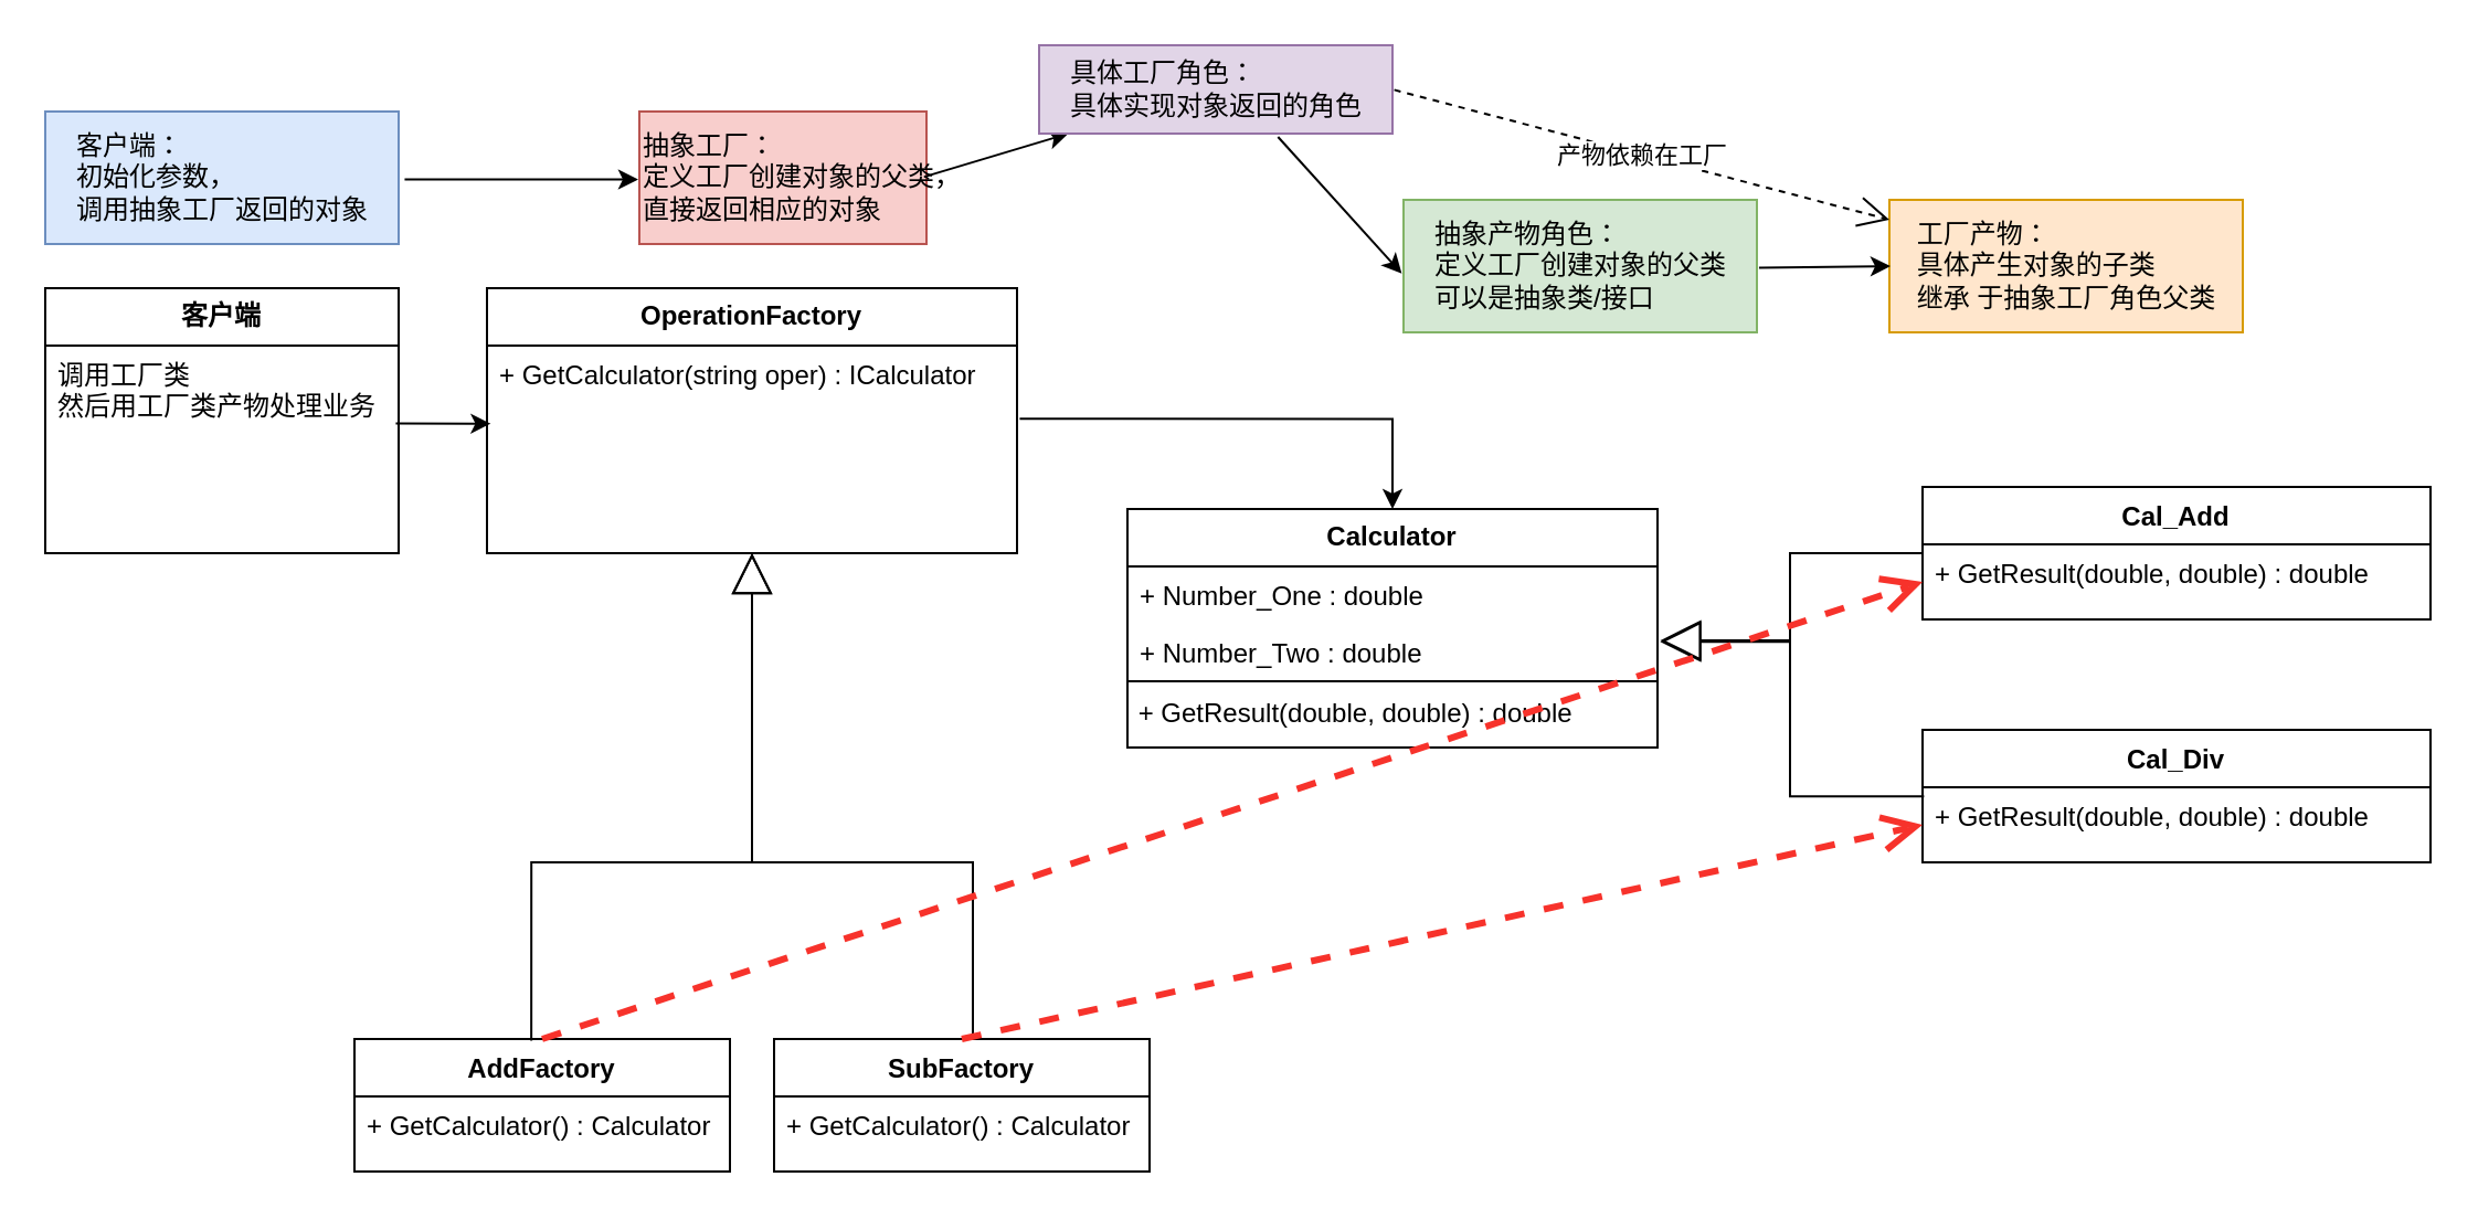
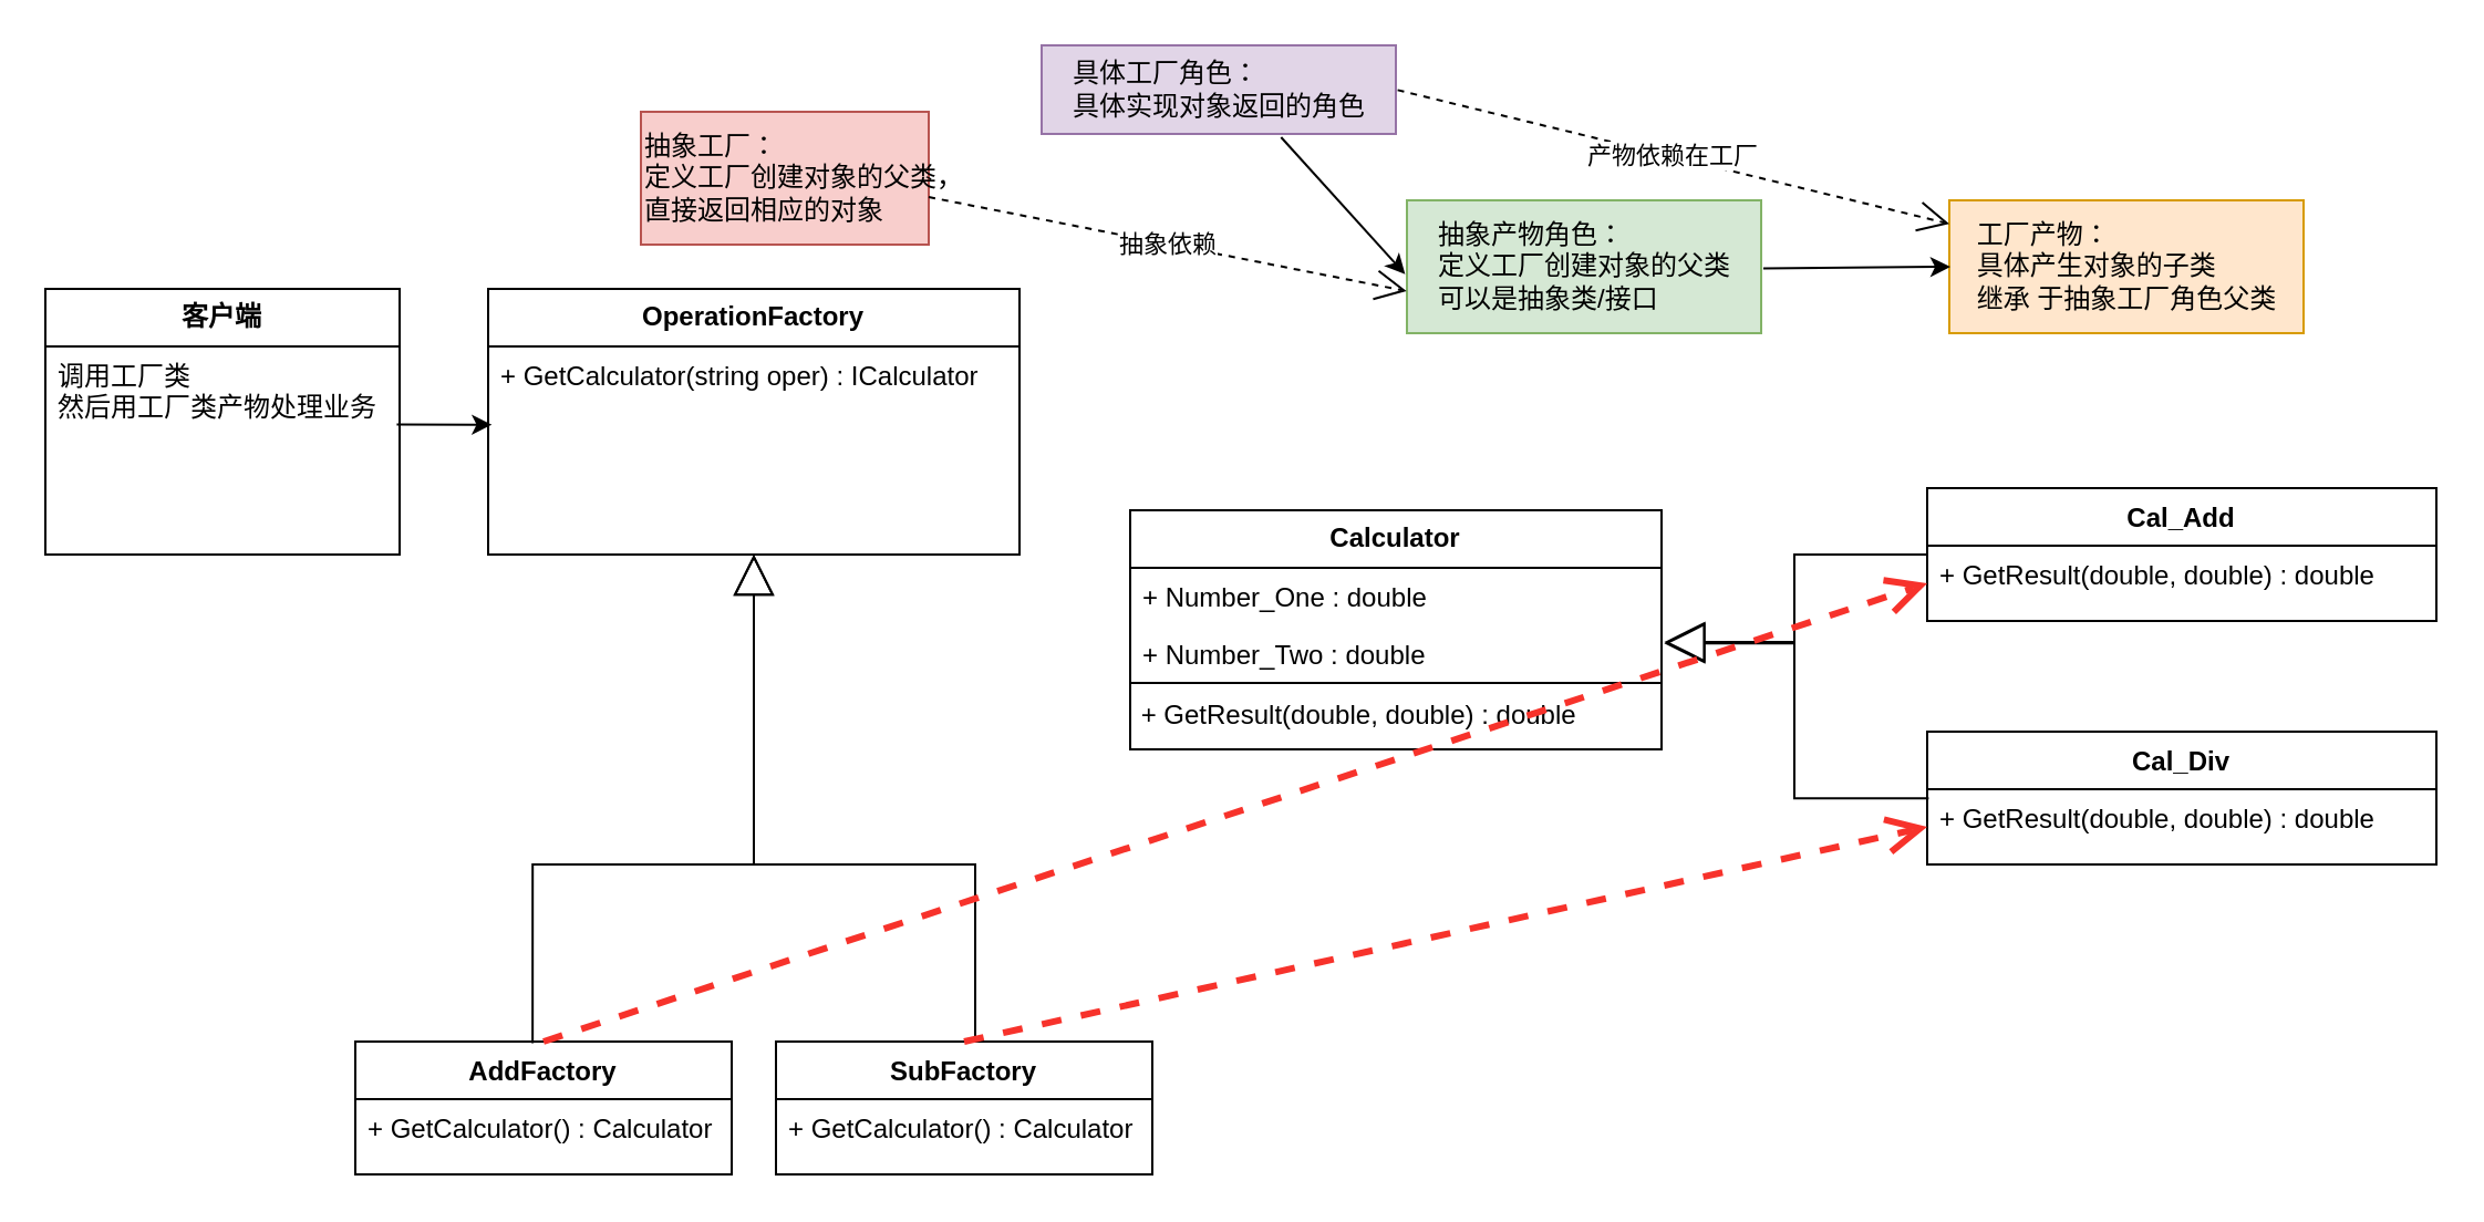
  <mxCell id="0" />
  <mxCell id="1" parent="0" />
  <mxCell id="2" value="&lt;b&gt;客户端&lt;/b&gt;" style="swimlane;fontStyle=0;childLayout=stackLayout;horizontal=1;startSize=26;fillColor=none;horizontalStack=0;resizeParent=1;resizeParentMax=0;resizeLast=0;collapsible=1;marginBottom=0;whiteSpace=wrap;html=1;" parent="1" vertex="1"><mxGeometry y="130" width="160" height="120" as="geometry" x="20" /></mxCell>
  <mxCell id="3" value="调用工厂类&lt;br&gt;然后用工厂类产物处理业务" style="text;strokeColor=none;fillColor=none;align=left;verticalAlign=top;spacingLeft=4;spacingRight=4;overflow=hidden;rotatable=0;points=[[0,0.5],[1,0.5]];portConstraint=eastwest;whiteSpace=wrap;html=1;" parent="2" vertex="1"><mxGeometry y="26" width="160" height="94" as="geometry" /></mxCell>
  <mxCell id="4" value="&lt;b&gt;OperationFactory&lt;/b&gt;" style="swimlane;fontStyle=0;childLayout=stackLayout;horizontal=1;startSize=26;fillColor=none;horizontalStack=0;resizeParent=1;resizeParentMax=0;resizeLast=0;collapsible=1;marginBottom=0;whiteSpace=wrap;html=1;" parent="1" vertex="1"><mxGeometry x="220" y="130" width="240" height="120" as="geometry" /></mxCell>
  <mxCell id="5" value="+ GetCalculator(string oper) : ICalculator" style="text;strokeColor=none;fillColor=none;align=left;verticalAlign=top;spacingLeft=4;spacingRight=4;overflow=hidden;rotatable=1;points=[[0,0.5],[1,0.5]];portConstraint=eastwest;whiteSpace=wrap;html=1;movable=1;resizable=1;deletable=1;editable=1;locked=0;connectable=1;" parent="4" vertex="1"><mxGeometry y="26" width="240" height="94" as="geometry" /></mxCell>
  <mxCell id="6" value="抽象工厂：&lt;br&gt;定义工厂创建对象的父类，&lt;br&gt;直接返回相应的对象" style="text;html=1;align=left;verticalAlign=middle;resizable=0;points=[];autosize=1;strokeColor=#b85450;fillColor=#f8cecc;" parent="1" vertex="1"><mxGeometry x="289" y="50" width="130" height="60" as="geometry" /></mxCell>
- <mxCell id="7" value="&lt;div style=&quot;text-align: left;&quot;&gt;&lt;span style=&quot;background-color: initial;&quot;&gt;客户端：&lt;/span&gt;&lt;/div&gt;&lt;div style=&quot;text-align: left;&quot;&gt;&lt;span style=&quot;background-color: initial;&quot;&gt;初始化参数，&lt;/span&gt;&lt;/div&gt;&lt;div style=&quot;text-align: left;&quot;&gt;&lt;span style=&quot;background-color: initial;&quot;&gt;调用抽象工厂返回的对象&lt;/span&gt;&lt;/div&gt;" style="text;html=1;align=center;verticalAlign=middle;resizable=0;points=[];autosize=1;strokeColor=#6c8ebf;fillColor=#dae8fc;" parent="1" vertex="1"><mxGeometry y="50" width="160" height="60" as="geometry" x="20" /></mxCell>
- <mxCell id="8" value="" style="edgeStyle=none;orthogonalLoop=1;jettySize=auto;html=1;rounded=0;entryX=-0.004;entryY=0.513;entryDx=0;entryDy=0;entryPerimeter=0;exitX=1.017;exitY=0.513;exitDx=0;exitDy=0;exitPerimeter=0;" parent="1" edge="1" target="6" source="7"><mxGeometry width="100" relative="1" as="geometry"><mxPoint x="180" y="60.127" as="sourcePoint" /><mxPoint x="288.48" y="60.3" as="targetPoint" /><Array as="points" /></mxGeometry></mxCell>
  <mxCell id="9" value="&lt;b style=&quot;border-color: var(--border-color);&quot;&gt;Calculator&lt;/b&gt;" style="swimlane;fontStyle=0;childLayout=stackLayout;horizontal=1;startSize=26;fillColor=none;horizontalStack=0;resizeParent=1;resizeParentMax=0;resizeLast=0;collapsible=1;marginBottom=0;whiteSpace=wrap;html=1;" parent="1" vertex="1"><mxGeometry x="510" y="230" width="240" height="108" as="geometry" /></mxCell>
  <mxCell id="10" value="+ Number_One : double" style="text;strokeColor=none;fillColor=none;align=left;verticalAlign=top;spacingLeft=4;spacingRight=4;overflow=hidden;rotatable=0;points=[[0,0.5],[1,0.5]];portConstraint=eastwest;whiteSpace=wrap;html=1;" parent="9" vertex="1"><mxGeometry y="26" width="240" height="26" as="geometry" /></mxCell>
  <mxCell id="11" value="+ Number_Two : double" style="text;strokeColor=none;fillColor=none;align=left;verticalAlign=top;spacingLeft=4;spacingRight=4;overflow=hidden;rotatable=0;points=[[0,0.5],[1,0.5]];portConstraint=eastwest;whiteSpace=wrap;html=1;" parent="9" vertex="1"><mxGeometry y="52" width="240" height="26" as="geometry" /></mxCell>
  <mxCell id="12" value="&amp;nbsp;+ GetResult(double, double) : double" style="text;html=1;align=left;verticalAlign=middle;resizable=0;points=[];autosize=1;strokeColor=default;fillColor=none;" parent="9" vertex="1"><mxGeometry y="78" width="240" height="30" as="geometry" /></mxCell>
  <mxCell id="13" value="Cal_Add" style="swimlane;fontStyle=1;align=center;verticalAlign=top;childLayout=stackLayout;horizontal=1;startSize=26;horizontalStack=0;resizeParent=1;resizeParentMax=0;resizeLast=0;collapsible=1;marginBottom=0;whiteSpace=wrap;html=1;" parent="1" vertex="1"><mxGeometry x="870" y="220" width="230" height="60" as="geometry" /></mxCell>
  <mxCell id="14" value="+ GetResult(double, double) : double" style="text;strokeColor=none;fillColor=none;align=left;verticalAlign=top;spacingLeft=4;spacingRight=4;overflow=hidden;rotatable=0;points=[[0,0.5],[1,0.5]];portConstraint=eastwest;whiteSpace=wrap;html=1;" parent="13" vertex="1"><mxGeometry y="26" width="230" height="34" as="geometry" /></mxCell>
  <mxCell id="15" value="Cal_Div" style="swimlane;fontStyle=1;align=center;verticalAlign=top;childLayout=stackLayout;horizontal=1;startSize=26;horizontalStack=0;resizeParent=1;resizeParentMax=0;resizeLast=0;collapsible=1;marginBottom=0;whiteSpace=wrap;html=1;" parent="1" vertex="1"><mxGeometry x="870" y="330" width="230" height="60" as="geometry" /></mxCell>
  <mxCell id="16" value="+ GetResult(double, double) : double" style="text;strokeColor=none;fillColor=none;align=left;verticalAlign=top;spacingLeft=4;spacingRight=4;overflow=hidden;rotatable=0;points=[[0,0.5],[1,0.5]];portConstraint=eastwest;whiteSpace=wrap;html=1;" parent="15" vertex="1"><mxGeometry y="26" width="230" height="34" as="geometry" /></mxCell>
  <mxCell id="17" value="" style="endArrow=block;endSize=16;endFill=0;html=1;rounded=0;exitX=-0.001;exitY=0.002;exitDx=0;exitDy=0;exitPerimeter=0;edgeStyle=orthogonalEdgeStyle;entryX=1.005;entryY=0.312;entryDx=0;entryDy=0;entryPerimeter=0;" parent="1" target="11" edge="1"><mxGeometry x="-0.001" width="160" relative="1" as="geometry"><mxPoint x="870" y="249.998" as="sourcePoint" /><mxPoint x="751.67" y="303.262" as="targetPoint" /><Array as="points"><mxPoint x="810" y="250" /><mxPoint x="810" y="290" /></Array><mxPoint as="offset" /></mxGeometry></mxCell>
  <mxCell id="18" value="" style="endArrow=block;endSize=16;endFill=0;html=1;rounded=0;edgeStyle=orthogonalEdgeStyle;entryX=1.005;entryY=0.289;entryDx=0;entryDy=0;entryPerimeter=0;exitX=0.003;exitY=0.121;exitDx=0;exitDy=0;exitPerimeter=0;" parent="1" source="16" target="11" edge="1"><mxGeometry x="-0.001" width="160" relative="1" as="geometry"><mxPoint x="860" y="400" as="sourcePoint" /><mxPoint x="790" y="310" as="targetPoint" /><mxPoint as="offset" /><Array as="points"><mxPoint x="810" y="360" /><mxPoint x="810" y="290" /></Array></mxGeometry></mxCell>
  <mxCell id="19" value="&lt;div style=&quot;text-align: left;&quot;&gt;&lt;span style=&quot;background-color: initial;&quot;&gt;抽象产物角色：&lt;/span&gt;&lt;/div&gt;&lt;div style=&quot;text-align: left;&quot;&gt;&lt;span style=&quot;background-color: initial;&quot;&gt;定义工厂创建对象的父类&lt;/span&gt;&lt;/div&gt;&lt;div style=&quot;text-align: left;&quot;&gt;&lt;span style=&quot;background-color: initial;&quot;&gt;可以是抽象类/接口&lt;/span&gt;&lt;/div&gt;" style="text;html=1;align=center;verticalAlign=middle;resizable=0;points=[];autosize=1;strokeColor=#82b366;fillColor=#d5e8d4;" parent="1" vertex="1"><mxGeometry x="635" y="90" width="160" height="60" as="geometry" /></mxCell>
- <mxCell id="20" value="&lt;div style=&quot;text-align: left;&quot;&gt;&lt;span style=&quot;background-color: initial;&quot;&gt;工厂产物：&lt;/span&gt;&lt;/div&gt;&lt;div style=&quot;text-align: left;&quot;&gt;&lt;span style=&quot;background-color: initial;&quot;&gt;具体产生对象的子类&lt;/span&gt;&lt;/div&gt;&lt;div style=&quot;text-align: left;&quot;&gt;&lt;span style=&quot;background-color: initial;&quot;&gt;继承 于抽象工厂角色父类&lt;/span&gt;&lt;/div&gt;" style="text;html=1;align=center;verticalAlign=middle;resizable=0;points=[];autosize=1;strokeColor=#d79b00;fillColor=#ffe6cc;" parent="1" vertex="1"><mxGeometry x="855" y="90" width="160" height="60" as="geometry" /></mxCell>
- <mxCell id="21" value="" style="edgeStyle=none;orthogonalLoop=1;jettySize=auto;html=1;rounded=0;exitX=0.992;exitY=0.493;exitDx=0;exitDy=0;exitPerimeter=0;" parent="1" edge="1" target="33" source="6"><mxGeometry width="100" relative="1" as="geometry"><mxPoint x="418.74" y="60" as="sourcePoint" /><mxPoint x="550" y="30" as="targetPoint" /><Array as="points" /></mxGeometry></mxCell>
+ <mxCell id="20" value="&lt;div style=&quot;text-align: left;&quot;&gt;&lt;span style=&quot;background-color: initial;&quot;&gt;工厂产物：&lt;/span&gt;&lt;/div&gt;&lt;div style=&quot;text-align: left;&quot;&gt;&lt;span style=&quot;background-color: initial;&quot;&gt;具体产生对象的子类&lt;/span&gt;&lt;/div&gt;&lt;div style=&quot;text-align: left;&quot;&gt;&lt;span style=&quot;background-color: initial;&quot;&gt;继承 于抽象工厂角色父类&lt;/span&gt;&lt;/div&gt;" style="text;html=1;align=center;verticalAlign=middle;resizable=0;points=[];autosize=1;strokeColor=#d79b00;fillColor=#ffe6cc;" parent="1" vertex="1"><mxGeometry x="880" y="90" width="160" height="60" as="geometry" /></mxCell>
  <mxCell id="22" value="" style="edgeStyle=none;orthogonalLoop=1;jettySize=auto;html=1;rounded=0;exitX=1.006;exitY=0.513;exitDx=0;exitDy=0;exitPerimeter=0;entryX=0.003;entryY=0.5;entryDx=0;entryDy=0;entryPerimeter=0;" parent="1" target="20" edge="1" source="19"><mxGeometry width="100" relative="1" as="geometry"><mxPoint x="833" y="80" as="sourcePoint" /><mxPoint x="903" y="100" as="targetPoint" /><Array as="points" /></mxGeometry></mxCell>
  <mxCell id="23" value="AddFactory" style="swimlane;fontStyle=1;align=center;verticalAlign=top;childLayout=stackLayout;horizontal=1;startSize=26;horizontalStack=0;resizeParent=1;resizeParentMax=0;resizeLast=0;collapsible=1;marginBottom=0;whiteSpace=wrap;html=1;" vertex="1" parent="1"><mxGeometry x="160" y="470" width="170" height="60" as="geometry" /></mxCell>
  <mxCell id="24" value="+ GetCalculator() : Calculator" style="text;strokeColor=none;fillColor=none;align=left;verticalAlign=top;spacingLeft=4;spacingRight=4;overflow=hidden;rotatable=0;points=[[0,0.5],[1,0.5]];portConstraint=eastwest;whiteSpace=wrap;html=1;" vertex="1" parent="23"><mxGeometry y="26" width="170" height="34" as="geometry" /></mxCell>
  <mxCell id="25" value="SubFactory" style="swimlane;fontStyle=1;align=center;verticalAlign=top;childLayout=stackLayout;horizontal=1;startSize=26;horizontalStack=0;resizeParent=1;resizeParentMax=0;resizeLast=0;collapsible=1;marginBottom=0;whiteSpace=wrap;html=1;" vertex="1" parent="1"><mxGeometry x="350" y="470" width="170" height="60" as="geometry" /></mxCell>
  <mxCell id="26" value="+ GetCalculator() : Calculator" style="text;strokeColor=none;fillColor=none;align=left;verticalAlign=top;spacingLeft=4;spacingRight=4;overflow=hidden;rotatable=0;points=[[0,0.5],[1,0.5]];portConstraint=eastwest;whiteSpace=wrap;html=1;" vertex="1" parent="25"><mxGeometry y="26" width="170" height="34" as="geometry" /></mxCell>
  <mxCell id="27" value="" style="endArrow=block;endSize=16;endFill=0;html=1;rounded=0;edgeStyle=orthogonalEdgeStyle;exitX=0.471;exitY=0.013;exitDx=0;exitDy=0;exitPerimeter=0;" edge="1" parent="1" source="23" target="5"><mxGeometry x="-0.001" width="160" relative="1" as="geometry"><mxPoint x="140" y="450" as="sourcePoint" /><mxPoint x="275" y="290" as="targetPoint" /><mxPoint as="offset" /><Array as="points"><mxPoint x="240" y="390" /><mxPoint x="340" y="390" /></Array></mxGeometry></mxCell>
  <mxCell id="28" value="" style="endArrow=block;endSize=16;endFill=0;html=1;rounded=0;edgeStyle=orthogonalEdgeStyle;" edge="1" parent="1" source="25"><mxGeometry x="-0.001" width="160" relative="1" as="geometry"><mxPoint x="675" y="470" as="sourcePoint" /><mxPoint x="340" y="250" as="targetPoint" /><mxPoint as="offset" /><Array as="points"><mxPoint x="440" y="390" /><mxPoint x="340" y="390" /></Array></mxGeometry></mxCell>
  <mxCell id="29" value="" style="endArrow=open;endSize=12;dashed=1;html=1;rounded=0;fillColor=#f8cecc;strokeColor=#f7322b;strokeWidth=3;exitX=0.5;exitY=0;exitDx=0;exitDy=0;entryX=0;entryY=0.5;entryDx=0;entryDy=0;" edge="1" parent="1" source="23" target="14"><mxGeometry x="-0.002" width="160" relative="1" as="geometry"><mxPoint x="214" y="430" as="sourcePoint" /><mxPoint x="574" y="410" as="targetPoint" /><mxPoint as="offset" /></mxGeometry></mxCell>
  <mxCell id="30" value="" style="edgeStyle=none;orthogonalLoop=1;jettySize=auto;html=1;rounded=0;exitX=0.992;exitY=0.375;exitDx=0;exitDy=0;exitPerimeter=0;entryX=0.007;entryY=0.376;entryDx=0;entryDy=0;entryPerimeter=0;" edge="1" parent="1" source="3" target="5"><mxGeometry width="100" relative="1" as="geometry"><mxPoint x="110" y="210" as="sourcePoint" /><mxPoint x="210" y="210" as="targetPoint" /><Array as="points" /></mxGeometry></mxCell>
- <mxCell id="31" value="" style="edgeStyle=orthogonalEdgeStyle;orthogonalLoop=1;jettySize=auto;html=1;rounded=0;exitX=1.005;exitY=0.353;exitDx=0;exitDy=0;exitPerimeter=0;entryX=0.5;entryY=0;entryDx=0;entryDy=0;" edge="1" parent="1" source="5" target="9"><mxGeometry width="100" relative="1" as="geometry"><mxPoint x="520" y="240" as="sourcePoint" /><mxPoint x="620" y="240" as="targetPoint" /></mxGeometry></mxCell>
  <mxCell id="32" value="" style="endArrow=open;endSize=12;dashed=1;html=1;rounded=0;fillColor=#f8cecc;strokeColor=#f7322b;strokeWidth=3;exitX=0.5;exitY=0;exitDx=0;exitDy=0;entryX=0;entryY=0.5;entryDx=0;entryDy=0;" edge="1" parent="1" source="25" target="16"><mxGeometry x="-0.002" width="160" relative="1" as="geometry"><mxPoint x="115" y="480" as="sourcePoint" /><mxPoint x="960" y="183" as="targetPoint" /><mxPoint as="offset" /></mxGeometry></mxCell>
  <mxCell id="33" value="&lt;div style=&quot;text-align: left;&quot;&gt;&lt;span style=&quot;background-color: initial;&quot;&gt;具体工厂角色：&lt;/span&gt;&lt;/div&gt;&lt;div style=&quot;text-align: left;&quot;&gt;&lt;span style=&quot;background-color: initial;&quot;&gt;具体实现对象返回的角色&lt;/span&gt;&lt;/div&gt;" style="text;html=1;align=center;verticalAlign=middle;resizable=0;points=[];autosize=1;strokeColor=#9673a6;fillColor=#e1d5e7;" vertex="1" parent="1"><mxGeometry x="470" y="20" width="160" height="40" as="geometry" /></mxCell>
  <mxCell id="34" value="" style="edgeStyle=none;orthogonalLoop=1;jettySize=auto;html=1;rounded=0;exitX=0.676;exitY=1.038;exitDx=0;exitDy=0;exitPerimeter=0;entryX=-0.005;entryY=0.557;entryDx=0;entryDy=0;entryPerimeter=0;" edge="1" parent="1" source="33" target="19"><mxGeometry width="100" relative="1" as="geometry"><mxPoint x="560" y="60" as="sourcePoint" /><mxPoint x="660" y="60" as="targetPoint" /><Array as="points" /></mxGeometry></mxCell>
  <mxCell id="35" value="产物依赖在工厂" style="endArrow=open;endSize=12;dashed=1;html=1;rounded=0;exitX=1.005;exitY=0.505;exitDx=0;exitDy=0;exitPerimeter=0;" edge="1" parent="1" source="33" target="20"><mxGeometry width="160" relative="1" as="geometry"><mxPoint x="770" y="50" as="sourcePoint" /><mxPoint x="930" y="50" as="targetPoint" /></mxGeometry></mxCell>
+ <mxCell id="36" value="抽象依赖" style="endArrow=open;endSize=12;dashed=1;html=1;rounded=0;exitX=1;exitY=0.642;exitDx=0;exitDy=0;exitPerimeter=0;entryX=-0.001;entryY=0.683;entryDx=0;entryDy=0;entryPerimeter=0;" edge="1" parent="1" source="6" target="19"><mxGeometry width="160" relative="1" as="geometry"><mxPoint x="460" y="120" as="sourcePoint" /><mxPoint x="709" y="181" as="targetPoint" /></mxGeometry></mxCell>
